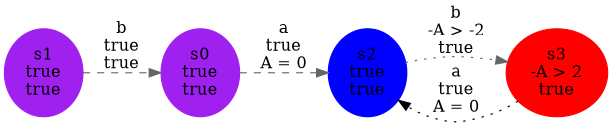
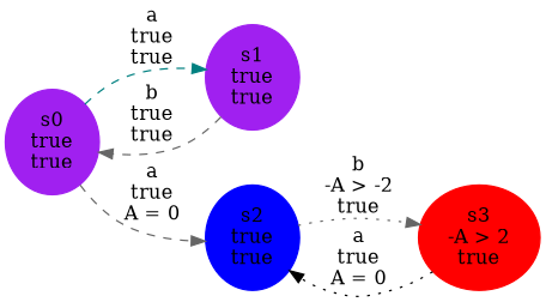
  digraph {
    rankdir=LR
    node [color=purple style=filled]
    edge [color=gray40 style=dashed]
    n1 [label="s0\ntrue\ntrue"]
    n2 [label="s1\ntrue\ntrue"]
    n3 [color=blue label="s2\ntrue\ntrue"]
    n4 [color=red label="s3\n-A > 2\ntrue"]
+   n1 -> n2 [color=teal label="a\ntrue\ntrue"]
    n1 -> n3 [label="a\ntrue\nA = 0"]
    n2 -> n1 [label="b\ntrue\ntrue"]
    n3 -> n4 [label="b\n-A > -2\ntrue" style=dotted]
    n4 -> n3 [color=black label="a\ntrue\nA = 0" style=dotted]
  }
